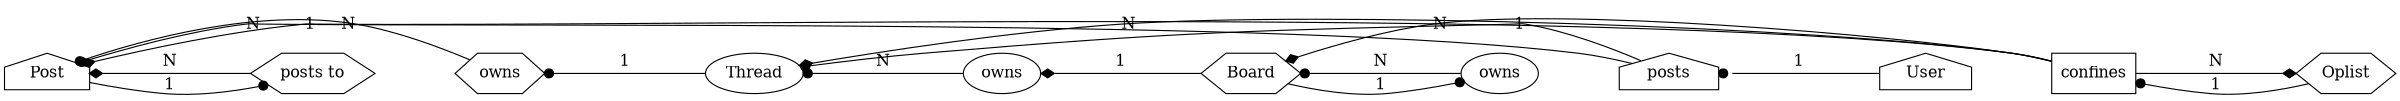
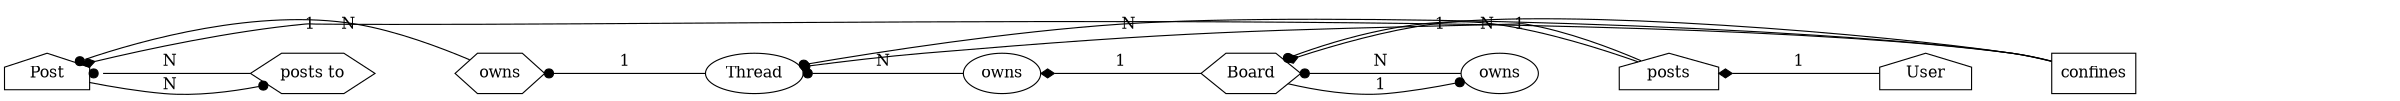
  strict digraph {
    nodesep=1
    node [shape=hexagon]
    edge [arrowhead=dot constraint=false]
    n1 [label=Post shape=house]
    n2 [label="posts to"]
    n3 [label=Thread shape=ellipse]
    n4 [label=owns]
    n5 [label=Board]
    n6 [label=owns shape=ellipse]
    n7 [label=owns shape=ellipse]
    n8 [label=User shape=house]
    n9 [label=posts shape=house]
-   n10 [label=Oplist]
    n11 [label=confines shape=box]
-   n1 -> n2 [label=1]
-   n2 -> n1 [arrowhead=diamond label=N]
+   n1 -> n2 [label=N]
+   n2 -> n1 [label=N]
    n3 -> n4 [label=1]
    n4 -> n1 [label=N]
    n5 -> n6 [arrowhead=diamond label=1]
    n5 -> n7 [label=1]
    n6 -> n3 [label=N]
    n7 -> n5 [label=N]
-   n8 -> n9 [label=1]
-   n9 -> n1 [label=N]
+   n8 -> n9 [arrowhead=diamond label=1]
+   n9 -> n5 [label=N]
    n9 -> n3 [label=1]
-   n10 -> n11 [label=1]
    n11 -> n1 [arrowhead=diamond label=1]
-   n11 -> n3 [arrowhead=diamond label=N]
-   n11 -> n5 [arrowhead=diamond label=N]
-   n11 -> n10 [arrowhead=diamond label=N]
+   n11 -> n3 [label=N]
+   n11 -> n5 [arrowhead=diamond label=1]
  }
